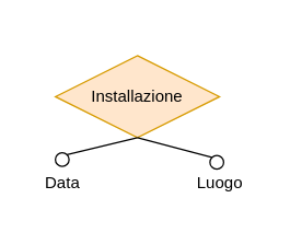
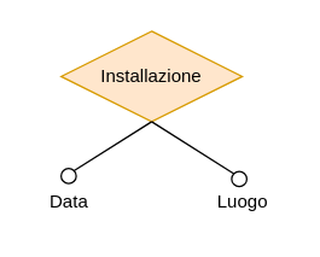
  <mxCell id="0" />
  <mxCell id="1" parent="0" />
- <mxCell id="2" value="Installazione" style="shape=rhombus;perimeter=rhombusPerimeter;whiteSpace=wrap;html=1;align=center;fillColor=#ffe6cc;strokeColor=#d79b00;" vertex="1" parent="1"><mxGeometry x="40" y="40" width="120" height="60" as="geometry" /></mxCell>
+ <mxCell id="2" value="Installazione" style="shape=rhombus;perimeter=rhombusPerimeter;whiteSpace=wrap;html=1;align=center;fillColor=#ffe6cc;strokeColor=#d79b00;" vertex="1" parent="1"><mxGeometry x="40" y="20" width="120" height="60" as="geometry" /></mxCell>
  <mxCell id="3" value="" style="ellipse;whiteSpace=wrap;html=1;aspect=fixed;" vertex="1" parent="1"><mxGeometry x="40" y="111" width="10" height="10" as="geometry" /></mxCell>
  <mxCell id="4" value="Data" style="text;html=1;align=center;verticalAlign=middle;resizable=0;points=[];autosize=1;strokeColor=none;fillColor=none;" vertex="1" parent="1"><mxGeometry x="20" y="118" width="50" height="30" as="geometry" /></mxCell>
  <mxCell id="5" value="" style="ellipse;whiteSpace=wrap;html=1;aspect=fixed;" vertex="1" parent="1"><mxGeometry x="153" y="113" width="10" height="10" as="geometry" /></mxCell>
  <mxCell id="6" value="Luogo" style="text;html=1;align=center;verticalAlign=middle;resizable=0;points=[];autosize=1;strokeColor=none;fillColor=none;" vertex="1" parent="1"><mxGeometry x="130" y="118" width="60" height="30" as="geometry" /></mxCell>
  <mxCell id="7" value="" style="endArrow=none;html=1;rounded=0;entryX=0.5;entryY=1;entryDx=0;entryDy=0;exitX=1;exitY=0;exitDx=0;exitDy=0;" edge="1" parent="1" source="3" target="2"><mxGeometry width="50" height="50" relative="1" as="geometry"><mxPoint x="100" y="260" as="sourcePoint" /><mxPoint x="150" y="210" as="targetPoint" /></mxGeometry></mxCell>
  <mxCell id="8" value="" style="endArrow=none;html=1;rounded=0;entryX=0.5;entryY=1;entryDx=0;entryDy=0;exitX=0;exitY=0;exitDx=0;exitDy=0;" edge="1" parent="1" source="5" target="2"><mxGeometry width="50" height="50" relative="1" as="geometry"><mxPoint x="140" y="110" as="sourcePoint" /><mxPoint x="150" y="210" as="targetPoint" /></mxGeometry></mxCell>
